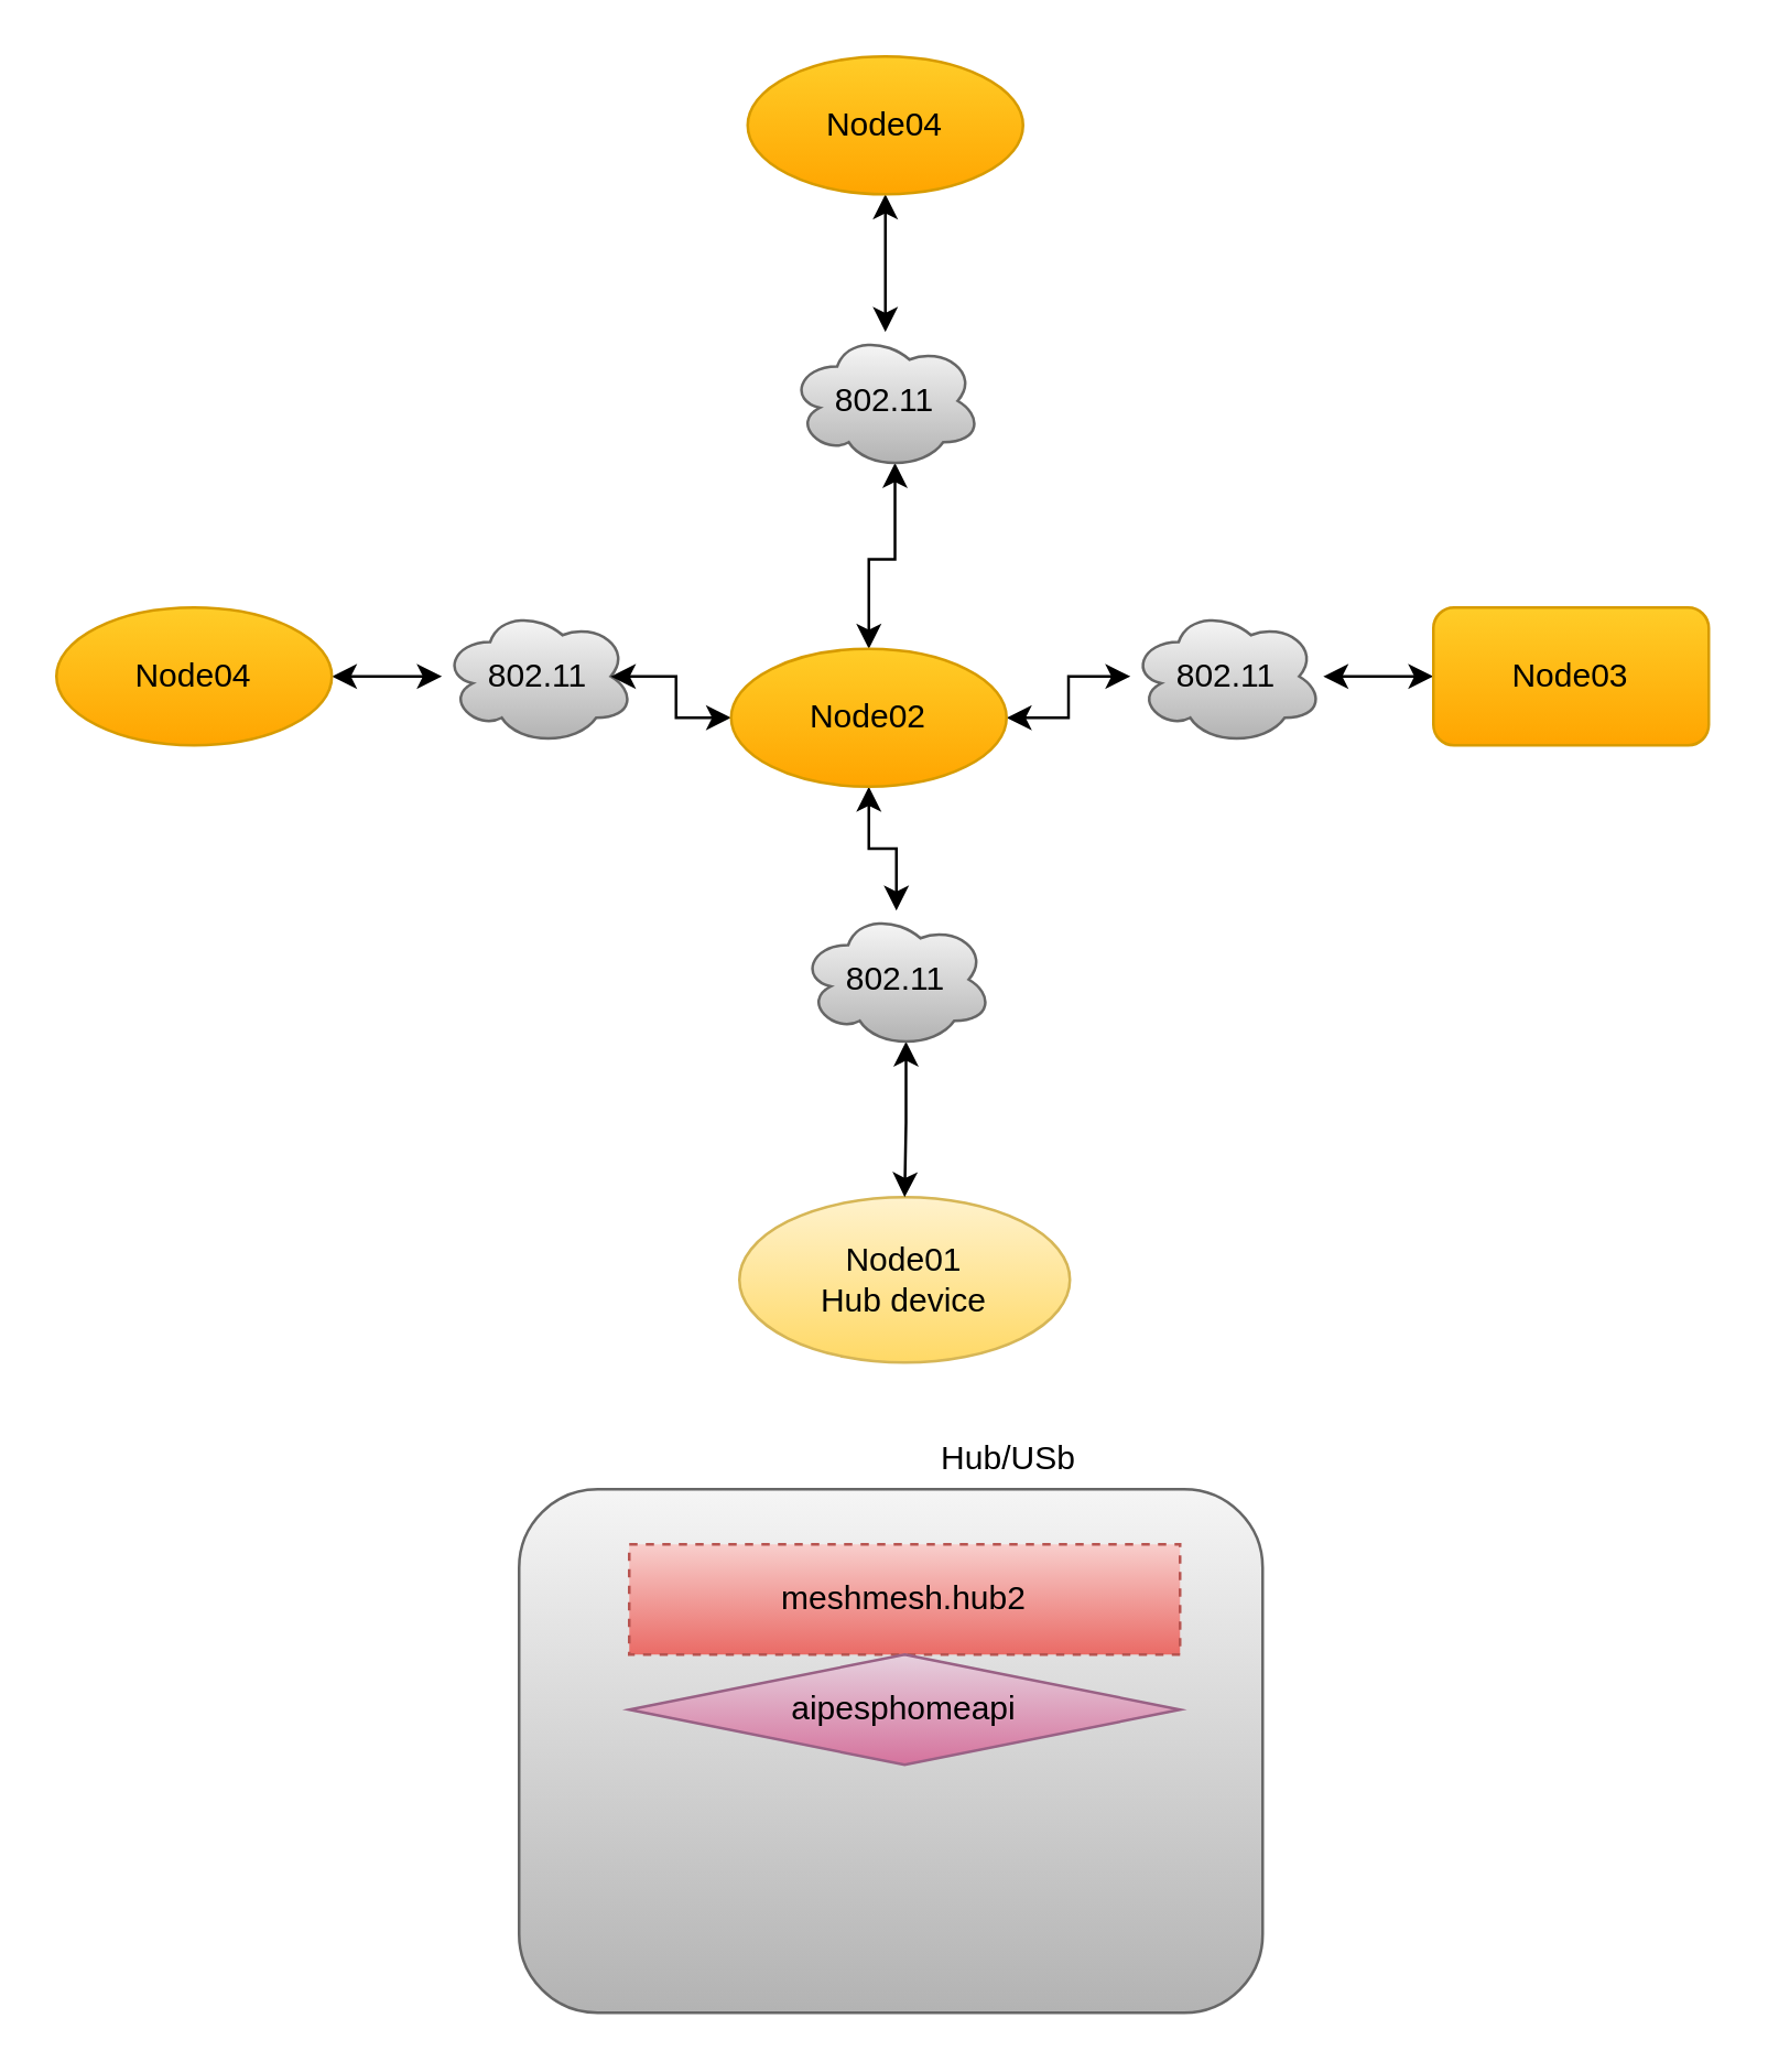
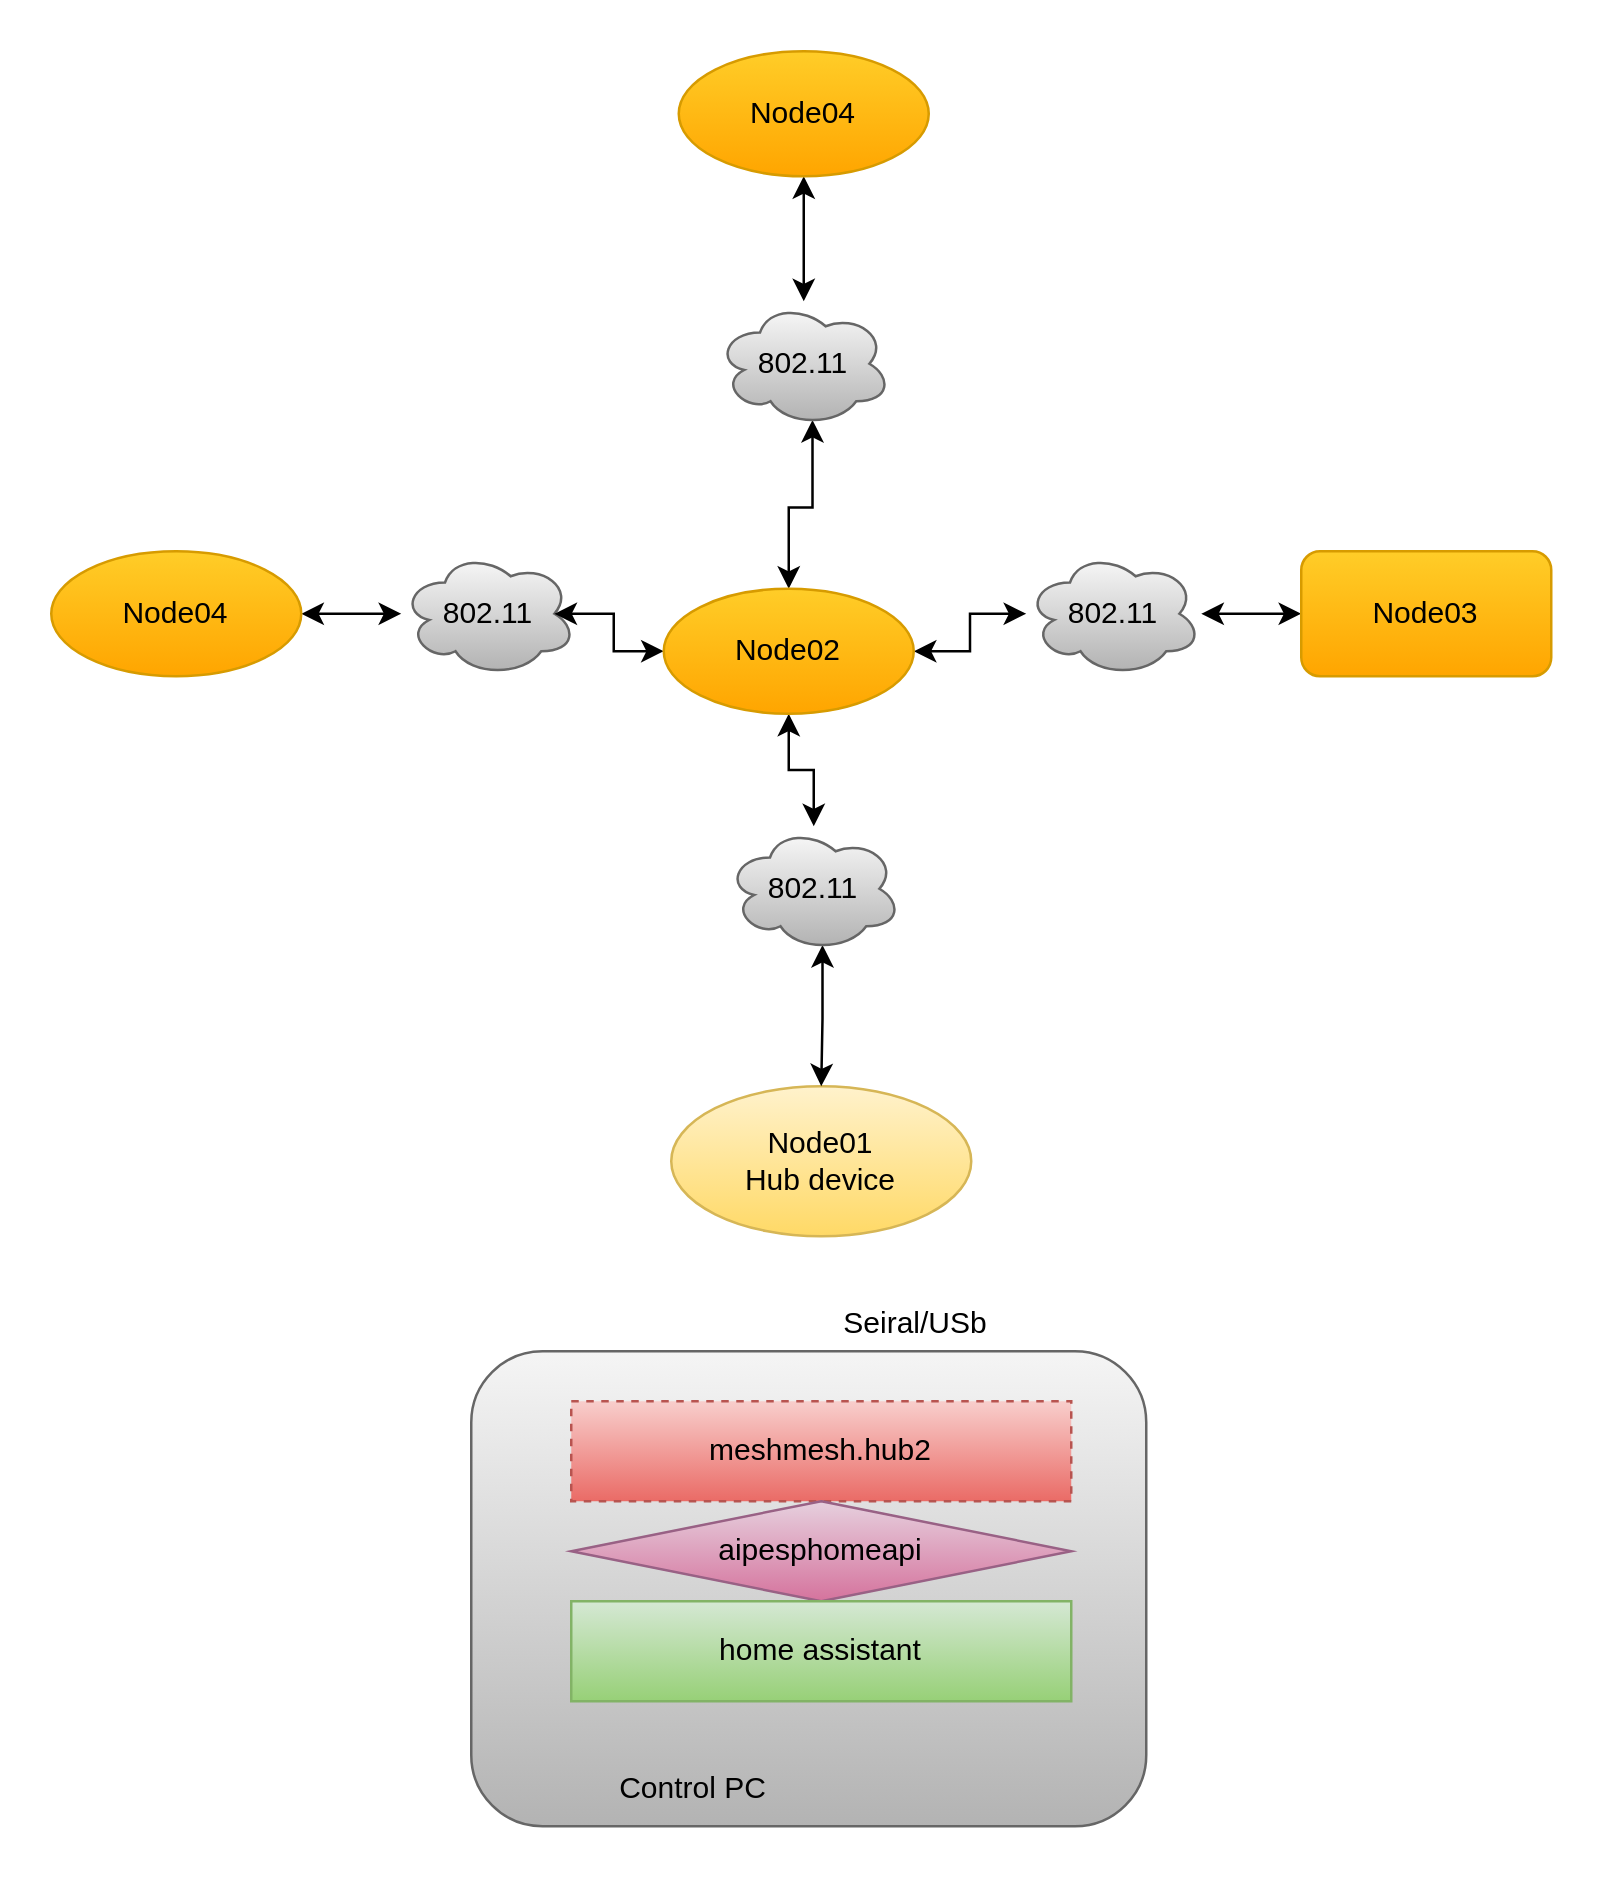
  <mxCell id="0" />
  <mxCell id="1" parent="0" />
  <mxCell id="2" value="" style="rounded=1;whiteSpace=wrap;html=1;fillColor=#f5f5f5;gradientColor=#b3b3b3;strokeColor=#666666;" vertex="1" parent="1"><mxGeometry x="188" y="540" width="270" height="190" as="geometry" /></mxCell>
  <mxCell id="3" value="meshmesh.hub2" style="rounded=0;whiteSpace=wrap;html=1;fillColor=#f8cecc;gradientColor=#ea6b66;strokeColor=#b85450;dashed=1;" vertex="1" parent="1"><mxGeometry x="228" y="560" width="200" height="40" as="geometry" /></mxCell>
  <mxCell id="4" value="aipesphomeapi" style="rhombus;whiteSpace=wrap;html=1;fillColor=#e6d0de;gradientColor=#d5739d;strokeColor=#996185;" vertex="1" parent="1"><mxGeometry x="228" y="600" width="200" height="40" as="geometry" /></mxCell>
+ <mxCell id="5" value="home assistant" style="rounded=0;whiteSpace=wrap;html=1;fillColor=#d5e8d4;gradientColor=#97d077;strokeColor=#82b366;" vertex="1" parent="1"><mxGeometry x="228" y="640" width="200" height="40" as="geometry" /></mxCell>
  <mxCell id="6" value="Node01&lt;br&gt;Hub device" style="ellipse;whiteSpace=wrap;html=1;fillColor=#fff2cc;gradientColor=#ffd966;strokeColor=#d6b656;" vertex="1" parent="1"><mxGeometry x="268" y="434" width="120" height="60" as="geometry" /></mxCell>
- <mxCell id="7" value="Hub/USb" style="text;html=1;strokeColor=none;fillColor=none;align=center;verticalAlign=middle;whiteSpace=wrap;rounded=0;" vertex="1" parent="1"><mxGeometry x="336" y="514" width="60" height="30" as="geometry" /></mxCell>
+ <mxCell id="7" value="Seiral/USb" style="text;html=1;strokeColor=none;fillColor=none;align=center;verticalAlign=middle;whiteSpace=wrap;rounded=0;" vertex="1" parent="1"><mxGeometry x="336" y="514" width="60" height="30" as="geometry" /></mxCell>
  <mxCell id="8" style="edgeStyle=orthogonalEdgeStyle;rounded=0;orthogonalLoop=1;jettySize=auto;html=1;exitX=0.55;exitY=0.95;exitDx=0;exitDy=0;exitPerimeter=0;entryX=0.5;entryY=0;entryDx=0;entryDy=0;startArrow=classic;startFill=1;" edge="1" parent="1" source="9" target="6"><mxGeometry relative="1" as="geometry" /></mxCell>
  <mxCell id="9" value="&lt;span style=&quot;&quot;&gt;802.11&lt;/span&gt;" style="ellipse;shape=cloud;whiteSpace=wrap;html=1;fillColor=#f5f5f5;gradientColor=#b3b3b3;strokeColor=#666666;" vertex="1" parent="1"><mxGeometry x="290" y="330" width="70" height="50" as="geometry" /></mxCell>
  <mxCell id="10" style="edgeStyle=orthogonalEdgeStyle;rounded=0;orthogonalLoop=1;jettySize=auto;html=1;exitX=0.55;exitY=0.95;exitDx=0;exitDy=0;exitPerimeter=0;entryX=0.5;entryY=0;entryDx=0;entryDy=0;startArrow=classic;startFill=1;" edge="1" parent="1" source="11" target="16"><mxGeometry relative="1" as="geometry" /></mxCell>
  <mxCell id="11" value="802.11" style="ellipse;shape=cloud;whiteSpace=wrap;html=1;fillColor=#f5f5f5;gradientColor=#b3b3b3;strokeColor=#666666;" vertex="1" parent="1"><mxGeometry x="286" y="120" width="70" height="50" as="geometry" /></mxCell>
  <mxCell id="12" value="&lt;span style=&quot;&quot;&gt;802.11&lt;/span&gt;" style="ellipse;shape=cloud;whiteSpace=wrap;html=1;fillColor=#f5f5f5;gradientColor=#b3b3b3;strokeColor=#666666;" vertex="1" parent="1"><mxGeometry x="160" y="220" width="70" height="50" as="geometry" /></mxCell>
  <mxCell id="13" style="edgeStyle=orthogonalEdgeStyle;rounded=0;orthogonalLoop=1;jettySize=auto;html=1;exitX=0.5;exitY=1;exitDx=0;exitDy=0;startArrow=classic;startFill=1;" edge="1" parent="1" source="16" target="9"><mxGeometry relative="1" as="geometry" /></mxCell>
  <mxCell id="14" style="edgeStyle=orthogonalEdgeStyle;rounded=0;orthogonalLoop=1;jettySize=auto;html=1;exitX=1;exitY=0.5;exitDx=0;exitDy=0;startArrow=classic;startFill=1;" edge="1" parent="1" source="16" target="23"><mxGeometry relative="1" as="geometry" /></mxCell>
  <mxCell id="15" style="edgeStyle=orthogonalEdgeStyle;rounded=0;orthogonalLoop=1;jettySize=auto;html=1;exitX=0;exitY=0.5;exitDx=0;exitDy=0;entryX=0.875;entryY=0.5;entryDx=0;entryDy=0;entryPerimeter=0;startArrow=classic;startFill=1;" edge="1" parent="1" source="16" target="12"><mxGeometry relative="1" as="geometry" /></mxCell>
  <mxCell id="16" value="Node02" style="ellipse;whiteSpace=wrap;html=1;fillColor=#ffcd28;gradientColor=#ffa500;strokeColor=#d79b00;" vertex="1" parent="1"><mxGeometry x="265" y="235" width="100" height="50" as="geometry" /></mxCell>
  <mxCell id="17" style="edgeStyle=orthogonalEdgeStyle;rounded=0;orthogonalLoop=1;jettySize=auto;html=1;exitX=0;exitY=0.5;exitDx=0;exitDy=0;startArrow=classic;startFill=1;" edge="1" parent="1" source="18" target="23"><mxGeometry relative="1" as="geometry" /></mxCell>
  <mxCell id="18" value="Node03" style="whiteSpace=wrap;html=1;fillColor=#ffcd28;gradientColor=#ffa500;strokeColor=#d79b00;rounded=1;" vertex="1" parent="1"><mxGeometry x="520" y="220" width="100" height="50" as="geometry" /></mxCell>
  <mxCell id="19" style="edgeStyle=orthogonalEdgeStyle;rounded=0;orthogonalLoop=1;jettySize=auto;html=1;exitX=1;exitY=0.5;exitDx=0;exitDy=0;startArrow=classic;startFill=1;" edge="1" parent="1" source="20" target="12"><mxGeometry relative="1" as="geometry" /></mxCell>
  <mxCell id="20" value="Node04" style="ellipse;whiteSpace=wrap;html=1;fillColor=#ffcd28;gradientColor=#ffa500;strokeColor=#d79b00;" vertex="1" parent="1"><mxGeometry x="20" y="220" width="100" height="50" as="geometry" /></mxCell>
  <mxCell id="21" style="edgeStyle=orthogonalEdgeStyle;rounded=0;orthogonalLoop=1;jettySize=auto;html=1;exitX=0.5;exitY=1;exitDx=0;exitDy=0;startArrow=classic;startFill=1;" edge="1" parent="1" source="22" target="11"><mxGeometry relative="1" as="geometry" /></mxCell>
  <mxCell id="22" value="Node04" style="ellipse;whiteSpace=wrap;html=1;fillColor=#ffcd28;gradientColor=#ffa500;strokeColor=#d79b00;" vertex="1" parent="1"><mxGeometry x="271" y="20" width="100" height="50" as="geometry" /></mxCell>
  <mxCell id="23" value="&lt;span style=&quot;&quot;&gt;802.11&lt;/span&gt;" style="ellipse;shape=cloud;whiteSpace=wrap;html=1;fillColor=#f5f5f5;gradientColor=#b3b3b3;strokeColor=#666666;" vertex="1" parent="1"><mxGeometry x="410" y="220" width="70" height="50" as="geometry" /></mxCell>
+ <mxCell id="24" value="Control PC" style="text;html=1;strokeColor=none;fillColor=none;align=center;verticalAlign=middle;whiteSpace=wrap;rounded=0;" vertex="1" parent="1"><mxGeometry x="226" y="700" width="102" height="30" as="geometry" /></mxCell>
